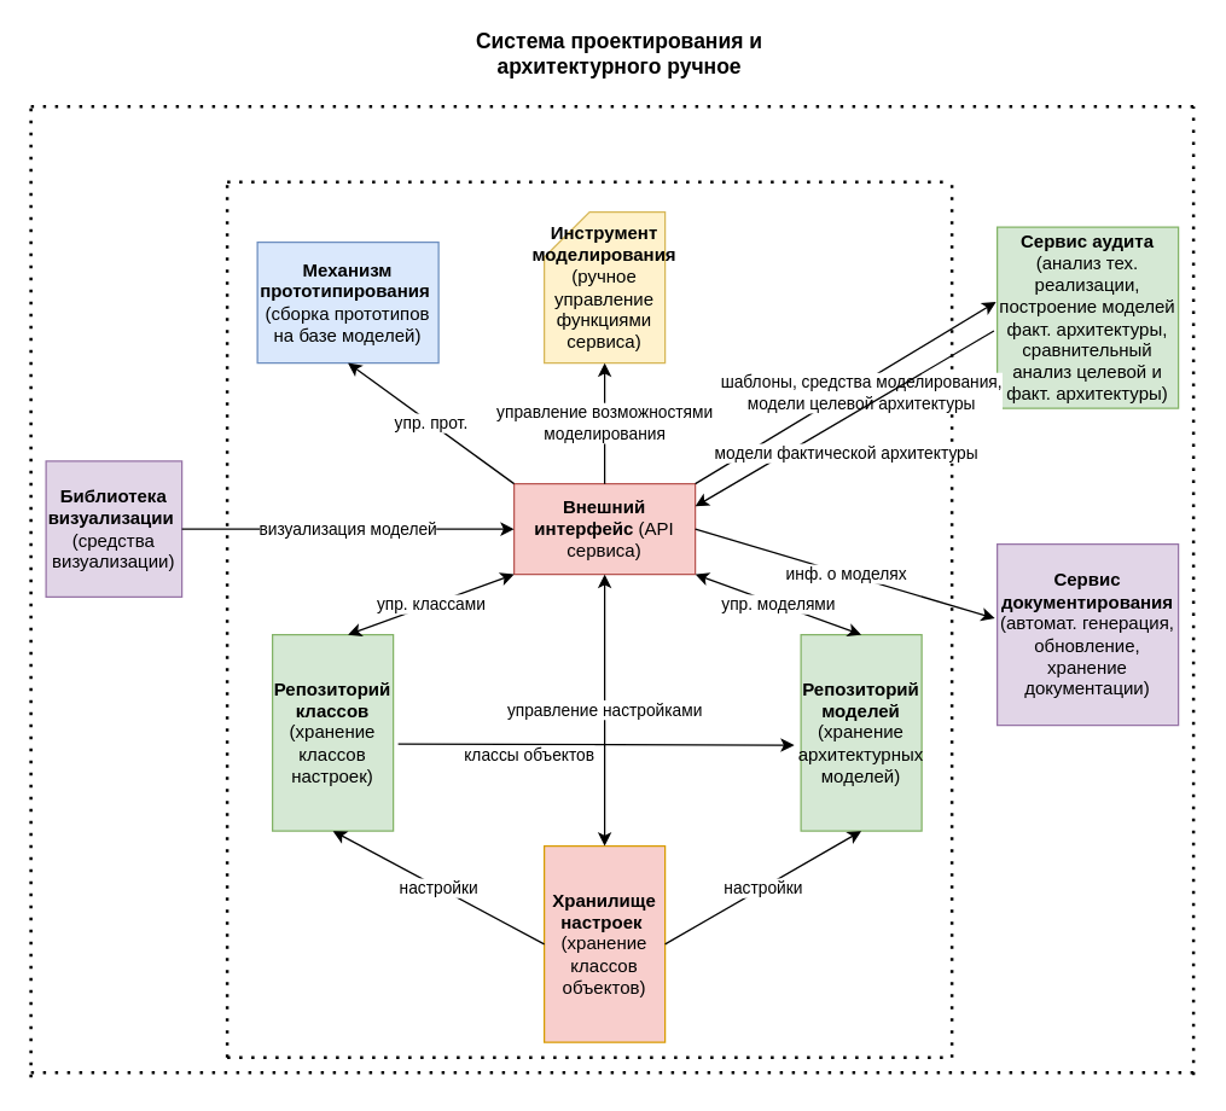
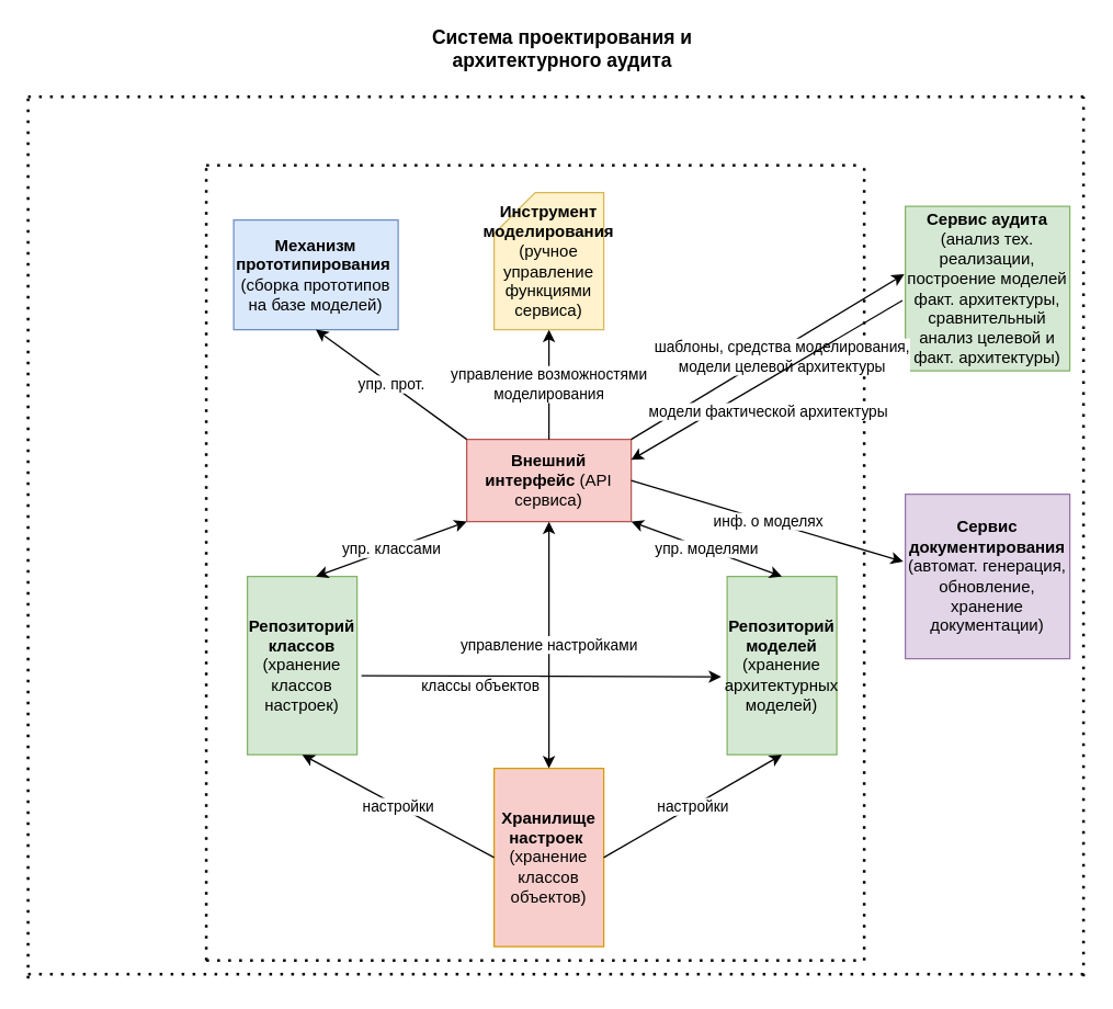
  <mxCell id="0" />
  <mxCell id="1" parent="0" />
  <mxCell id="2" value="&lt;b&gt;Репозиторий классов &lt;/b&gt;(хранение классов настроек)" style="rounded=0;whiteSpace=wrap;html=1;fillColor=#d5e8d4;strokeColor=#82b366;" vertex="1" parent="1"><mxGeometry x="180" y="420" width="80" height="130" as="geometry" /></mxCell>
  <mxCell id="3" value="&lt;b&gt;Репозиторий моделей &lt;/b&gt;(хранение архитектурных моделей)" style="rounded=0;whiteSpace=wrap;html=1;fillColor=#d5e8d4;strokeColor=#82b366;" vertex="1" parent="1"><mxGeometry x="530" y="420" width="80" height="130" as="geometry" /></mxCell>
  <mxCell id="4" value="&lt;b&gt;Внешний интерфейс&lt;/b&gt; (API сервиса)" style="rounded=0;whiteSpace=wrap;html=1;fillColor=#f8cecc;strokeColor=#b85450;" vertex="1" parent="1"><mxGeometry x="340" y="320" width="120" height="60" as="geometry" /></mxCell>
  <mxCell id="5" value="&lt;b&gt;Хранилище настроек&amp;nbsp;&lt;br&gt;&lt;/b&gt;(хранение классов объектов)" style="rounded=0;whiteSpace=wrap;html=1;fillColor=#f8cecc;strokeColor=#d79b00;" vertex="1" parent="1"><mxGeometry x="360" y="560" width="80" height="130" as="geometry" /></mxCell>
  <mxCell id="6" value="&lt;b&gt;Инструмент моделирования&lt;/b&gt; (ручное управление функциями сервиса)" style="shape=card;whiteSpace=wrap;html=1;fillColor=#fff2cc;strokeColor=#d6b656;" vertex="1" parent="1"><mxGeometry x="360" y="140" width="80" height="100" as="geometry" /></mxCell>
  <mxCell id="7" value="управление возможностями&lt;br&gt;моделирования" style="endArrow=classic;html=1;rounded=0;entryX=0.5;entryY=1;entryDx=0;entryDy=0;entryPerimeter=0;exitX=0.5;exitY=0;exitDx=0;exitDy=0;" edge="1" parent="1" source="4" target="6"><mxGeometry width="50" height="50" relative="1" as="geometry"><mxPoint x="330" y="610" as="sourcePoint" /><mxPoint x="330" y="500" as="targetPoint" /></mxGeometry></mxCell>
  <mxCell id="8" value="управление настройками" style="endArrow=classic;startArrow=classic;html=1;rounded=0;entryX=0.5;entryY=1;entryDx=0;entryDy=0;exitX=0.5;exitY=0;exitDx=0;exitDy=0;" edge="1" parent="1" source="5" target="4"><mxGeometry width="50" height="50" relative="1" as="geometry"><mxPoint x="320" y="490" as="sourcePoint" /><mxPoint x="370" y="440" as="targetPoint" /></mxGeometry></mxCell>
  <mxCell id="9" value="упр. классами" style="endArrow=classic;startArrow=classic;html=1;rounded=0;entryX=0;entryY=1;entryDx=0;entryDy=0;" edge="1" parent="1" target="4"><mxGeometry width="50" height="50" relative="1" as="geometry"><mxPoint x="230" y="420" as="sourcePoint" /><mxPoint x="280" y="360" as="targetPoint" /></mxGeometry></mxCell>
  <mxCell id="10" value="упр. моделями" style="endArrow=classic;startArrow=classic;html=1;rounded=0;entryX=1;entryY=1;entryDx=0;entryDy=0;exitX=0.5;exitY=0;exitDx=0;exitDy=0;" edge="1" parent="1" source="3" target="4"><mxGeometry width="50" height="50" relative="1" as="geometry"><mxPoint x="560" y="390" as="sourcePoint" /><mxPoint x="610" y="340" as="targetPoint" /></mxGeometry></mxCell>
  <mxCell id="11" value="настройки" style="endArrow=classic;html=1;rounded=0;exitX=0;exitY=0.5;exitDx=0;exitDy=0;entryX=0.5;entryY=1;entryDx=0;entryDy=0;" edge="1" parent="1" source="5" target="2"><mxGeometry width="50" height="50" relative="1" as="geometry"><mxPoint x="230" y="640" as="sourcePoint" /><mxPoint x="280" y="590" as="targetPoint" /></mxGeometry></mxCell>
  <mxCell id="12" value="настройки" style="endArrow=classic;html=1;rounded=0;exitX=1;exitY=0.5;exitDx=0;exitDy=0;entryX=0.5;entryY=1;entryDx=0;entryDy=0;" edge="1" parent="1" source="5" target="3"><mxGeometry width="50" height="50" relative="1" as="geometry"><mxPoint x="470" y="630" as="sourcePoint" /><mxPoint x="520" y="580" as="targetPoint" /></mxGeometry></mxCell>
  <mxCell id="13" value="" style="endArrow=none;dashed=1;html=1;dashPattern=1 3;strokeWidth=2;rounded=0;" edge="1" parent="1"><mxGeometry width="50" height="50" relative="1" as="geometry"><mxPoint x="150" y="120" as="sourcePoint" /><mxPoint x="630" y="120" as="targetPoint" /></mxGeometry></mxCell>
  <mxCell id="14" value="" style="endArrow=none;dashed=1;html=1;dashPattern=1 3;strokeWidth=2;rounded=0;" edge="1" parent="1"><mxGeometry width="50" height="50" relative="1" as="geometry"><mxPoint x="150" y="700" as="sourcePoint" /><mxPoint x="150" y="120" as="targetPoint" /></mxGeometry></mxCell>
  <mxCell id="15" value="" style="endArrow=none;dashed=1;html=1;dashPattern=1 3;strokeWidth=2;rounded=0;" edge="1" parent="1"><mxGeometry width="50" height="50" relative="1" as="geometry"><mxPoint x="150" y="700" as="sourcePoint" /><mxPoint x="630" y="700" as="targetPoint" /></mxGeometry></mxCell>
  <mxCell id="16" value="" style="endArrow=none;dashed=1;html=1;dashPattern=1 3;strokeWidth=2;rounded=0;" edge="1" parent="1"><mxGeometry width="50" height="50" relative="1" as="geometry"><mxPoint x="630" y="700" as="sourcePoint" /><mxPoint x="630" y="120" as="targetPoint" /></mxGeometry></mxCell>
- <mxCell id="17" value="&lt;b&gt;Библиотека визуализации&lt;/b&gt;&amp;nbsp;&lt;br&gt;(средства визуализации)" style="whiteSpace=wrap;html=1;aspect=fixed;fillColor=#e1d5e7;strokeColor=#9673a6;" vertex="1" parent="1"><mxGeometry x="30" y="305" width="90" height="90" as="geometry" /></mxCell>
- <mxCell id="18" value="визуализация моделей" style="endArrow=classic;html=1;rounded=0;exitX=1;exitY=0.5;exitDx=0;exitDy=0;entryX=0;entryY=0.5;entryDx=0;entryDy=0;" edge="1" parent="1" source="17" target="4"><mxGeometry width="50" height="50" relative="1" as="geometry"><mxPoint x="200" y="350" as="sourcePoint" /><mxPoint x="250" y="300" as="targetPoint" /></mxGeometry></mxCell>
  <mxCell id="19" value="&lt;b&gt;Сервис аудита&lt;/b&gt; (анализ тех. реализации, построение моделей факт. архитектуры, сравнительный анализ целевой и факт. архитектуры)" style="whiteSpace=wrap;html=1;aspect=fixed;fillColor=#d5e8d4;strokeColor=#82b366;" vertex="1" parent="1"><mxGeometry x="660" y="150" width="120" height="120" as="geometry" /></mxCell>
  <mxCell id="20" value="шаблоны, средства моделирования,&lt;br&gt;модели целевой архитектуры" style="endArrow=classic;html=1;exitX=1;exitY=0;exitDx=0;exitDy=0;entryX=-0.007;entryY=0.413;entryDx=0;entryDy=0;entryPerimeter=0;" edge="1" parent="1" source="4" target="19"><mxGeometry x="0.076" y="-6" width="50" height="50" relative="1" as="geometry"><mxPoint x="-107.84" y="551.64" as="sourcePoint" /><mxPoint x="100" y="550" as="targetPoint" /><mxPoint as="offset" /></mxGeometry></mxCell>
  <mxCell id="21" value="&lt;b&gt;Сервис документирования&lt;/b&gt;&lt;br&gt;(автомат. генерация, обновление, хранение документации)" style="whiteSpace=wrap;html=1;aspect=fixed;fillColor=#e1d5e7;strokeColor=#9673a6;" vertex="1" parent="1"><mxGeometry x="660" y="360" width="120" height="120" as="geometry" /></mxCell>
  <mxCell id="22" value="модели фактической архитектуры" style="endArrow=classic;html=1;rounded=0;exitX=-0.018;exitY=0.573;exitDx=0;exitDy=0;entryX=1;entryY=0.25;entryDx=0;entryDy=0;exitPerimeter=0;" edge="1" parent="1" source="19" target="4"><mxGeometry x="0.094" y="20" width="50" height="50" relative="1" as="geometry"><mxPoint x="100" y="590" as="sourcePoint" /><mxPoint x="-107" y="590.76" as="targetPoint" /><mxPoint x="1" as="offset" /></mxGeometry></mxCell>
  <mxCell id="23" value="инф. о моделях" style="endArrow=classic;html=1;rounded=0;exitX=1;exitY=0.5;exitDx=0;exitDy=0;entryX=-0.013;entryY=0.41;entryDx=0;entryDy=0;entryPerimeter=0;" edge="1" parent="1" source="4" target="21"><mxGeometry width="50" height="50" relative="1" as="geometry"><mxPoint x="530" y="380" as="sourcePoint" /><mxPoint x="580" y="330" as="targetPoint" /></mxGeometry></mxCell>
  <mxCell id="24" value="классы объектов" style="endArrow=classic;html=1;rounded=0;exitX=1.04;exitY=0.557;exitDx=0;exitDy=0;exitPerimeter=0;entryX=-0.055;entryY=0.563;entryDx=0;entryDy=0;entryPerimeter=0;" edge="1" parent="1" source="2" target="3"><mxGeometry x="-0.338" y="-7" width="50" height="50" relative="1" as="geometry"><mxPoint x="300" y="540" as="sourcePoint" /><mxPoint x="350" y="490" as="targetPoint" /><mxPoint as="offset" /></mxGeometry></mxCell>
  <mxCell id="25" value="" style="endArrow=none;dashed=1;html=1;dashPattern=1 3;strokeWidth=2;rounded=0;" edge="1" parent="1"><mxGeometry width="50" height="50" relative="1" as="geometry"><mxPoint x="20" y="70" as="sourcePoint" /><mxPoint x="790" y="70" as="targetPoint" /></mxGeometry></mxCell>
  <mxCell id="26" value="" style="endArrow=none;dashed=1;html=1;dashPattern=1 3;strokeWidth=2;rounded=0;" edge="1" parent="1"><mxGeometry width="50" height="50" relative="1" as="geometry"><mxPoint x="20" y="713.2" as="sourcePoint" /><mxPoint x="20" y="70" as="targetPoint" /></mxGeometry></mxCell>
  <mxCell id="27" value="" style="endArrow=none;dashed=1;html=1;dashPattern=1 3;strokeWidth=2;rounded=0;" edge="1" parent="1"><mxGeometry width="50" height="50" relative="1" as="geometry"><mxPoint x="20" y="710" as="sourcePoint" /><mxPoint x="790" y="710" as="targetPoint" /></mxGeometry></mxCell>
  <mxCell id="28" value="" style="endArrow=none;dashed=1;html=1;dashPattern=1 3;strokeWidth=2;rounded=0;" edge="1" parent="1"><mxGeometry width="50" height="50" relative="1" as="geometry"><mxPoint x="790" y="711.6" as="sourcePoint" /><mxPoint x="790" y="70" as="targetPoint" /></mxGeometry></mxCell>
- <mxCell id="29" value="&lt;b&gt;&lt;font style=&quot;font-size: 14px&quot;&gt;Система проектирования и архитектурного ручное&lt;/font&gt;&lt;/b&gt;" style="text;html=1;strokeColor=none;fillColor=none;align=center;verticalAlign=middle;whiteSpace=wrap;rounded=0;" vertex="1" parent="1"><mxGeometry x="310" y="20" width="200" height="30" as="geometry" /></mxCell>
+ <mxCell id="29" value="&lt;b&gt;&lt;font style=&quot;font-size: 14px&quot;&gt;Система проектирования и архитектурного аудита&lt;/font&gt;&lt;/b&gt;" style="text;html=1;strokeColor=none;fillColor=none;align=center;verticalAlign=middle;whiteSpace=wrap;rounded=0;" vertex="1" parent="1"><mxGeometry x="310" y="20" width="200" height="30" as="geometry" /></mxCell>
  <mxCell id="30" value="&lt;b&gt;Механизм прототипирования&amp;nbsp;&lt;br&gt;&lt;/b&gt;(сборка прототипов на базе моделей)" style="rounded=0;whiteSpace=wrap;html=1;fillColor=#dae8fc;strokeColor=#6c8ebf;" vertex="1" parent="1"><mxGeometry x="170" y="160" width="120" height="80" as="geometry" /></mxCell>
  <mxCell id="31" value="упр. прот." style="endArrow=classic;html=1;rounded=0;exitX=0;exitY=0;exitDx=0;exitDy=0;entryX=0.5;entryY=1;entryDx=0;entryDy=0;" edge="1" parent="1" source="4" target="30"><mxGeometry width="50" height="50" relative="1" as="geometry"><mxPoint x="220" y="320" as="sourcePoint" /><mxPoint x="270" y="270" as="targetPoint" /></mxGeometry></mxCell>
